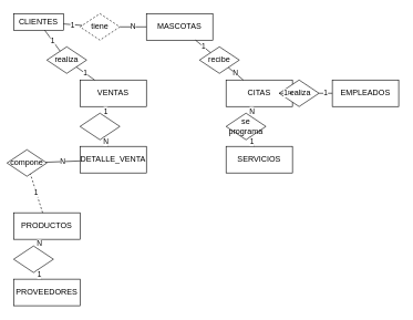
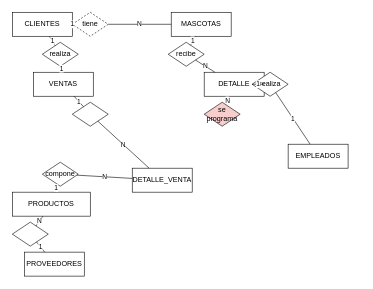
  <mxCell id="0" />
  <mxCell id="1" parent="0" />
- <mxCell id="2" value="CLIENTES" style="shape=rectangle;whiteSpace=wrap;html=1;" vertex="1" parent="1"><mxGeometry x="20" y="20" width="75" height="25" as="geometry" /></mxCell>
- <mxCell id="3" value="MASCOTAS" style="shape=rectangle;whiteSpace=wrap;html=1;" vertex="1" parent="1"><mxGeometry x="220" y="20" width="100" height="40" as="geometry" /></mxCell>
- <mxCell id="4" value="VENTAS" style="shape=rectangle;whiteSpace=wrap;html=1;" vertex="1" parent="1"><mxGeometry x="120" y="120" width="100" height="40" as="geometry" /></mxCell>
- <mxCell id="5" value="DETALLE_VENTA" style="shape=rectangle;whiteSpace=wrap;html=1;" vertex="1" parent="1"><mxGeometry x="120" y="220" width="100" height="40" as="geometry" /></mxCell>
- <mxCell id="6" value="PRODUCTOS" style="shape=rectangle;whiteSpace=wrap;html=1;" vertex="1" parent="1"><mxGeometry x="20" y="320" width="100" height="40" as="geometry" /></mxCell>
- <mxCell id="7" value="PROVEEDORES" style="shape=rectangle;whiteSpace=wrap;html=1;" vertex="1" parent="1"><mxGeometry x="20" y="420" width="100" height="40" as="geometry" /></mxCell>
- <mxCell id="8" value="CITAS" style="shape=rectangle;whiteSpace=wrap;html=1;" vertex="1" parent="1"><mxGeometry x="340" y="120" width="100" height="40" as="geometry" /></mxCell>
- <mxCell id="9" value="EMPLEADOS" style="shape=rectangle;whiteSpace=wrap;html=1;" vertex="1" parent="1"><mxGeometry x="500" y="120" width="100" height="40" as="geometry" /></mxCell>
- <mxCell id="10" value="SERVICIOS" style="shape=rectangle;whiteSpace=wrap;html=1;" vertex="1" parent="1"><mxGeometry x="340" y="220" width="100" height="40" as="geometry" /></mxCell>
+ <mxCell id="2" value="CLIENTES" style="shape=rectangle;whiteSpace=wrap;html=1;" vertex="1" parent="1"><mxGeometry x="20" y="20" width="100" height="40" as="geometry" /></mxCell>
+ <mxCell id="3" value="MASCOTAS" style="shape=rectangle;whiteSpace=wrap;html=1;" vertex="1" parent="1"><mxGeometry x="285" y="20" width="100" height="40" as="geometry" /></mxCell>
+ <mxCell id="4" value="VENTAS" style="shape=rectangle;whiteSpace=wrap;html=1;" vertex="1" parent="1"><mxGeometry x="55" y="120" width="100" height="40" as="geometry" /></mxCell>
+ <mxCell id="5" value="DETALLE_VENTA" style="shape=rectangle;whiteSpace=wrap;html=1;" vertex="1" parent="1"><mxGeometry x="220" y="280" width="100" height="40" as="geometry" /></mxCell>
+ <mxCell id="6" value="PRODUCTOS" style="shape=rectangle;whiteSpace=wrap;html=1;" vertex="1" parent="1"><mxGeometry x="20" y="320" width="130" height="40" as="geometry" /></mxCell>
+ <mxCell id="7" value="PROVEEDORES" style="shape=rectangle;whiteSpace=wrap;html=1;" vertex="1" parent="1"><mxGeometry x="40" y="420" width="100" height="40" as="geometry" /></mxCell>
+ <mxCell id="8" value="DETALLE" style="shape=rectangle;whiteSpace=wrap;html=1;" vertex="1" parent="1"><mxGeometry x="340" y="120" width="100" height="40" as="geometry" /></mxCell>
+ <mxCell id="9" value="EMPLEADOS" style="shape=rectangle;whiteSpace=wrap;html=1;" vertex="1" parent="1"><mxGeometry x="480" y="240" width="100" height="40" as="geometry" /></mxCell>
  <mxCell id="11" value="tiene" style="rhombus;whiteSpace=wrap;html=1;dashed=1;" vertex="1" parent="1"><mxGeometry x="120" y="20" width="60" height="40" as="geometry" /></mxCell>
  <mxCell id="12" value="1" edge="1" parent="1" style="endArrow=none;html=1;align=center;" source="2" target="11"><mxGeometry relative="1" as="geometry" /></mxCell>
  <mxCell id="13" value="N" edge="1" parent="1" style="endArrow=none;html=1;align=center;" source="3" target="11"><mxGeometry relative="1" as="geometry" /></mxCell>
  <mxCell id="14" value="realiza" style="rhombus;whiteSpace=wrap;html=1;" vertex="1" parent="1"><mxGeometry x="70" y="70" width="60" height="40" as="geometry" /></mxCell>
  <mxCell id="15" value="1" edge="1" parent="1" style="endArrow=none;html=1;align=center;" source="2" target="14"><mxGeometry relative="1" as="geometry" /></mxCell>
  <mxCell id="16" value="1" edge="1" parent="1" style="endArrow=none;html=1;align=center;" source="4" target="14"><mxGeometry relative="1" as="geometry" /></mxCell>
- <mxCell id="17" value="recibe" style="rhombus;whiteSpace=wrap;html=1;" vertex="1" parent="1"><mxGeometry x="300" y="70" width="60" height="40" as="geometry" /></mxCell>
+ <mxCell id="17" value="recibe" style="rhombus;whiteSpace=wrap;html=1;" vertex="1" parent="1"><mxGeometry x="280" y="70" width="60" height="40" as="geometry" /></mxCell>
  <mxCell id="18" value="1" edge="1" parent="1" style="endArrow=none;html=1;align=center;" source="3" target="17"><mxGeometry relative="1" as="geometry" /></mxCell>
  <mxCell id="19" value="N" edge="1" parent="1" style="endArrow=none;html=1;align=center;" source="8" target="17"><mxGeometry relative="1" as="geometry" /></mxCell>
- <mxCell id="20" value="compone" style="rhombus;whiteSpace=wrap;html=1;" vertex="1" parent="1"><mxGeometry x="10" y="225" width="60" height="40" as="geometry" /></mxCell>
+ <mxCell id="20" value="compone" style="rhombus;whiteSpace=wrap;html=1;" vertex="1" parent="1"><mxGeometry x="70" y="270" width="60" height="40" as="geometry" /></mxCell>
  <mxCell id="21" value="N" edge="1" parent="1" style="endArrow=none;html=1;align=center;" source="5" target="20"><mxGeometry relative="1" as="geometry" /></mxCell>
  <mxCell id="22" value="1" edge="1" parent="1" style="endArrow=none;html=1;align=center;dashed=1;" source="6" target="20"><mxGeometry relative="1" as="geometry" /></mxCell>
- <mxCell id="23" value="se programa" style="rhombus;whiteSpace=wrap;html=1;" vertex="1" parent="1"><mxGeometry x="340" y="170" width="60" height="40" as="geometry" /></mxCell>
- <mxCell id="24" value="1" edge="1" parent="1" style="endArrow=none;html=1;align=center;" source="10" target="23"><mxGeometry relative="1" as="geometry" /></mxCell>
+ <mxCell id="23" value="se programa" style="rhombus;whiteSpace=wrap;html=1;fillColor=#f8cecc;" vertex="1" parent="1"><mxGeometry x="340" y="170" width="60" height="40" as="geometry" /></mxCell>
  <mxCell id="25" value="N" edge="1" parent="1" style="endArrow=none;html=1;align=center;" source="8" target="23"><mxGeometry relative="1" as="geometry" /></mxCell>
  <mxCell id="26" value="realiza" style="rhombus;whiteSpace=wrap;html=1;" vertex="1" parent="1"><mxGeometry x="420" y="120" width="60" height="40" as="geometry" /></mxCell>
  <mxCell id="27" value="1" edge="1" parent="1" style="endArrow=none;html=1;align=center;" source="9" target="26"><mxGeometry relative="1" as="geometry" /></mxCell>
  <mxCell id="28" value="1" edge="1" parent="1" style="endArrow=none;html=1;align=center;" source="8" target="26"><mxGeometry relative="1" as="geometry" /></mxCell>
  <mxCell id="29" value="" style="rhombus;whiteSpace=wrap;html=1;" vertex="1" parent="1"><mxGeometry x="120" y="170" width="60" height="40" as="geometry" /></mxCell>
  <mxCell id="30" value="1" edge="1" parent="1" style="endArrow=none;html=1;align=center;" source="4" target="29"><mxGeometry relative="1" as="geometry" /></mxCell>
  <mxCell id="31" value="N" edge="1" parent="1" style="endArrow=none;html=1;align=center;" source="5" target="29"><mxGeometry relative="1" as="geometry" /></mxCell>
  <mxCell id="32" value="" style="rhombus;whiteSpace=wrap;html=1;" vertex="1" parent="1"><mxGeometry x="20" y="370" width="60" height="40" as="geometry" /></mxCell>
  <mxCell id="33" value="N" edge="1" parent="1" style="endArrow=none;html=1;align=center;" source="6" target="32"><mxGeometry relative="1" as="geometry" /></mxCell>
  <mxCell id="34" value="1" edge="1" parent="1" style="endArrow=none;html=1;align=center;" source="7" target="32"><mxGeometry relative="1" as="geometry" /></mxCell>
